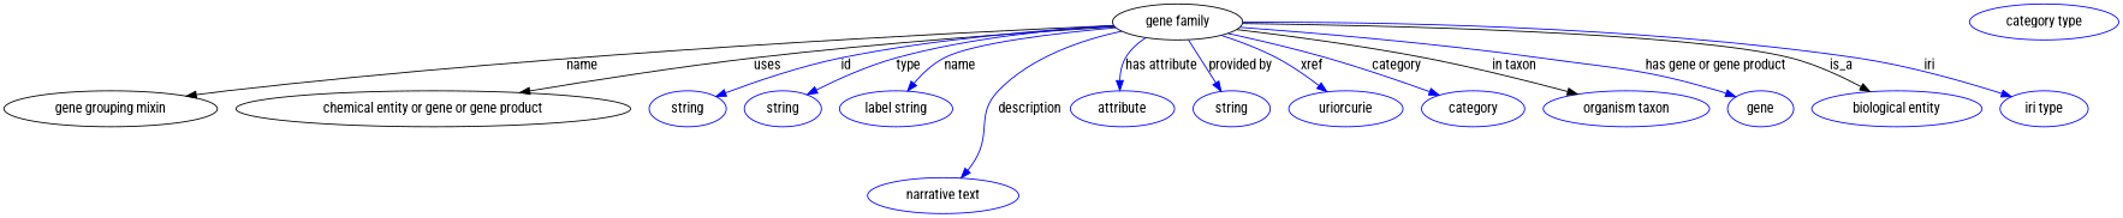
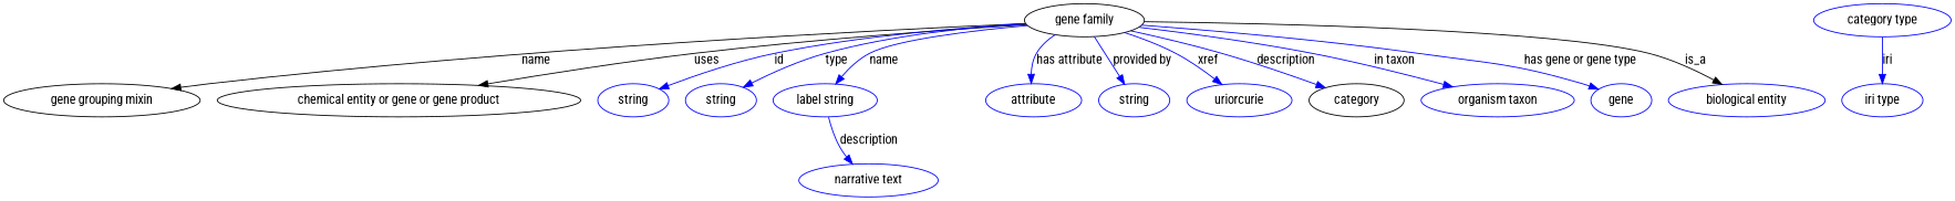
  digraph {
    fontname="Roboto Condensed"
    node [fontname="Roboto Condensed" color=blue]
    edge [fontname="Roboto Condensed" color=blue style=solid]
    n1 [height=0.5 label="gene family" width=1.8054 color=""]
    "biological entity" [height=0.5 width=2.3651]
    "gene grouping mixin" [height=0.5 width=2.9608 color=""]
    "chemical entity or gene or gene product" [height=0.5 width=5.4703 color=""]
    n5 [height=0.5 label=string width=1.0652]
    n6 [height=0.5 label="iri type" width=1.2277]
    n7 [height=0.5 label=string width=1.0652]
    n8 [height=0.5 label="label string" width=1.5707]
    n9 [height=0.5 label="narrative text" width=2.0943]
    n10 [height=0.5 label=attribute width=1.4443]
    n11 [height=0.5 label=string width=1.0652]
    n12 [height=0.5 label=uriorcurie width=1.5887]
-   category [height=0.5 width=1.4263]
+   category [height=0.5 width=1.4263 color=""]
    n14 [height=0.5 label="organism taxon" width=2.3109]
    n15 [height=0.5 label=gene width=0.92075]
    n16 [height=0.5 label="category type" width=2.0762]
    n1 -> "biological entity" [label=is_a color="" style=""]
    n1 -> "gene grouping mixin" [label=name color="" style=""]
    n1 -> "chemical entity or gene or gene product" [label=uses color="" style=""]
    n1 -> n5 [label=id]
-   n1 -> n6 [label=iri]
+   n16 -> n6 [label=iri]
    n1 -> n7 [label=type]
    n1 -> n8 [label=name]
-   n1 -> n9 [label=description]
+   n8 -> n9 [label=description]
    n1 -> n10 [label="has attribute"]
    n1 -> n11 [label="provided by"]
    n1 -> n12 [label=xref]
-   n1 -> category [label=category]
-   n1 -> n14 [color=black label="in taxon"]
-   n1 -> n15 [label="has gene or gene product"]
+   n1 -> category [label=description]
+   n1 -> n14 [label="in taxon"]
+   n1 -> n15 [label="has gene or gene type"]
  }
